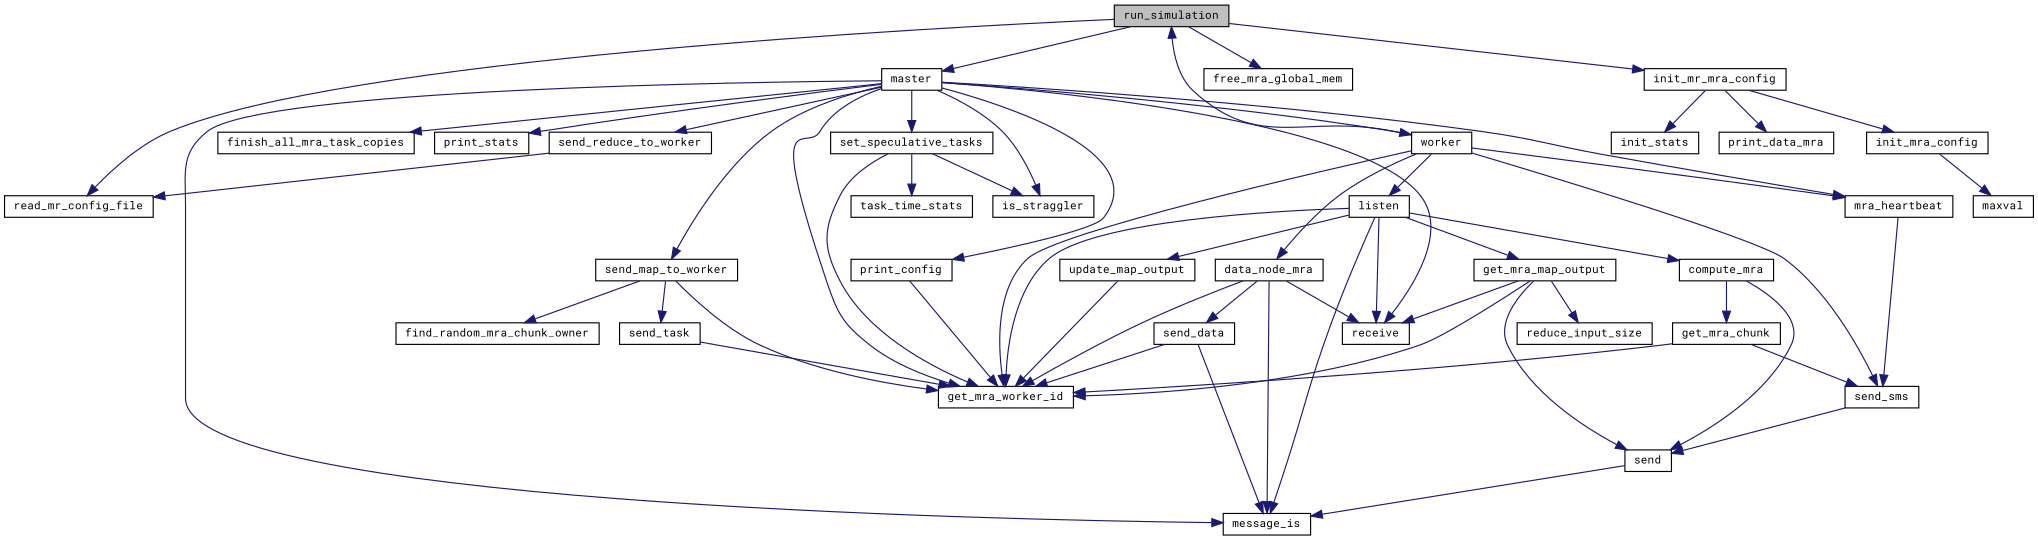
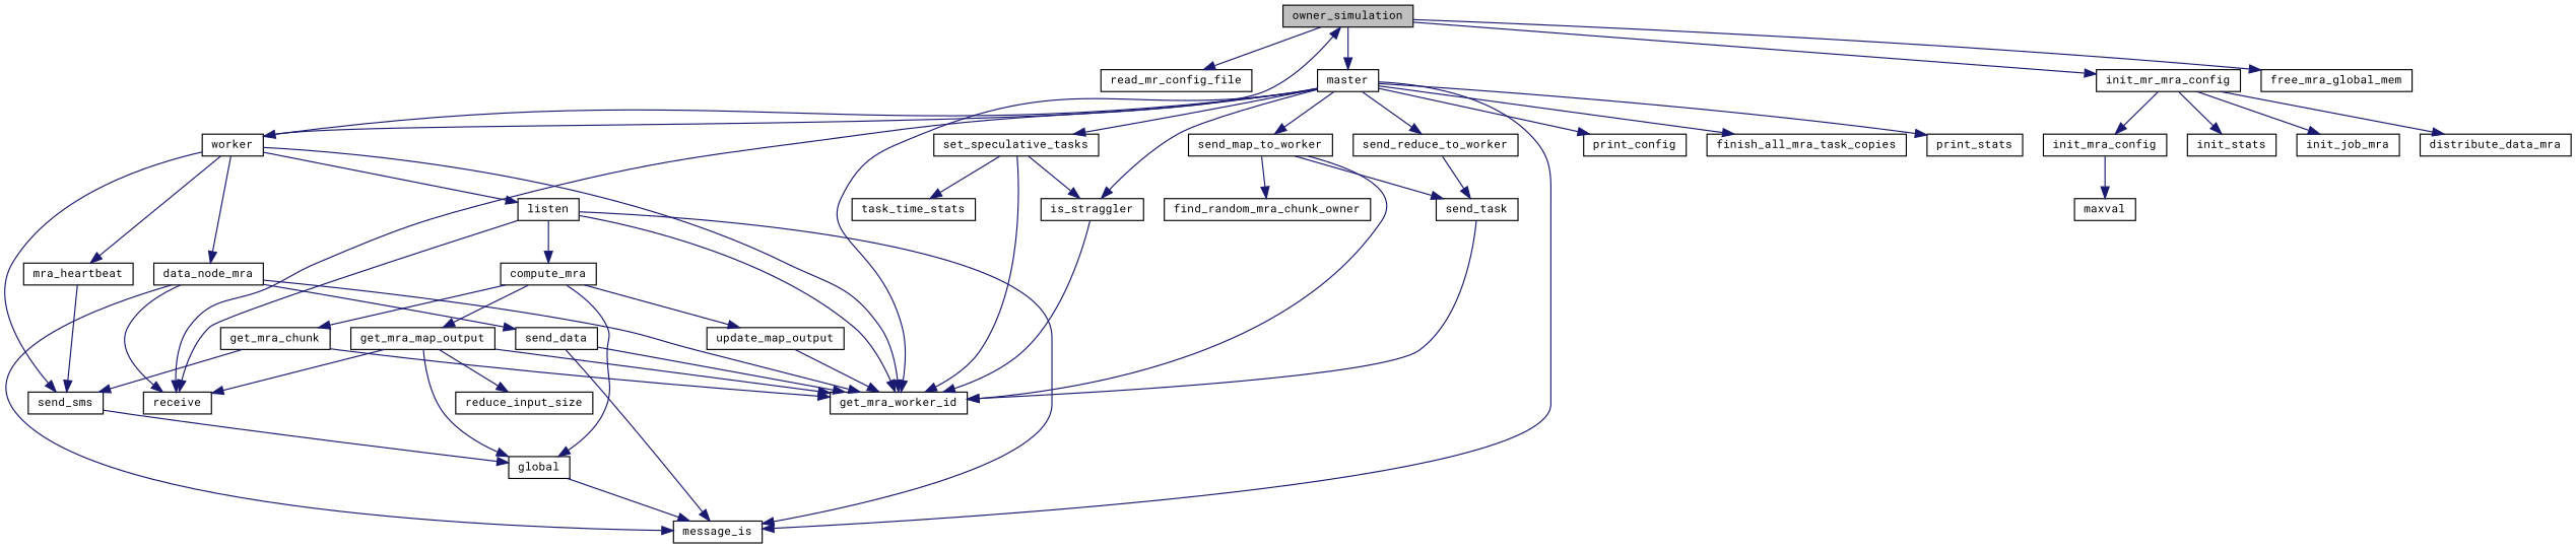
  digraph {
    fontname="Roboto Mono"
    rankdir=TB
    node [color=black fillcolor=white fontname="Roboto Mono" fontsize=10 shape=record style=filled]
    edge [color=midnightblue fontname="Roboto Mono" fontsize=10 labelfontname=FreeSans labelfontsize=10 style=solid]
-   n1 [fillcolor=grey75 fontcolor=black height=0.2 label=run_simulation width=0.4]
+   n1 [fillcolor=grey75 fontcolor=black height=0.2 label=owner_simulation width=0.4]
    n2 [height=0.2 label=read_mr_config_file width=0.4]
    n3 [height=0.2 label=master width=0.4]
    n4 [height=0.2 label=init_mr_mra_config width=0.4]
    n5 [height=0.2 label=free_mra_global_mem width=0.4]
    n6 [height=0.2 label=worker width=0.4]
    n7 [height=0.2 label=mra_heartbeat width=0.4]
    n8 [height=0.2 label=message_is width=0.4]
    n9 [height=0.2 label=get_mra_worker_id width=0.4]
    n10 [height=0.2 label=receive width=0.4]
    n11 [height=0.2 label=print_config width=0.4]
    n12 [height=0.2 label=is_straggler width=0.4]
    n13 [height=0.2 label=set_speculative_tasks width=0.4]
    n14 [height=0.2 label=send_map_to_worker width=0.4]
    n15 [height=0.2 label=send_reduce_to_worker width=0.4]
    n16 [height=0.2 label=finish_all_mra_task_copies width=0.4]
    n17 [height=0.2 label=print_stats width=0.4]
    n18 [height=0.2 label=send_sms width=0.4]
    n19 [height=0.2 label=listen width=0.4]
    n20 [height=0.2 label=data_node_mra width=0.4]
    n21 [height=0.2 label=init_mra_config width=0.4]
    n22 [height=0.2 label=init_stats width=0.4]
-   n24 [height=0.2 label=print_data_mra width=0.4]
+   n23 [height=0.2 label=init_job_mra width=0.4]
+   n24 [height=0.2 label=distribute_data_mra width=0.4]
    n25 [height=0.2 label=task_time_stats width=0.4]
    n26 [height=0.2 label=find_random_mra_chunk_owner width=0.4]
    n27 [height=0.2 label=send_task width=0.4]
-   n28 [height=0.2 label=send width=0.4]
+   n28 [height=0.2 label=global width=0.4]
    n29 [height=0.2 label=compute_mra width=0.4]
    n30 [height=0.2 label=send_data width=0.4]
    n31 [height=0.2 label=get_mra_chunk width=0.4]
    n32 [height=0.2 label=get_mra_map_output width=0.4]
    n33 [height=0.2 label=update_map_output width=0.4]
    n34 [height=0.2 label=reduce_input_size width=0.4]
    n35 [height=0.2 label=maxval width=0.4]
    n1 -> n2
    n1 -> n3
    n1 -> n4
    n1 -> n5
    n3 -> n6
-   n3 -> n7
    n3 -> n8
    n3 -> n9
    n3 -> n10
    n3 -> n11
    n3 -> n12
    n3 -> n13
    n3 -> n14
    n3 -> n15
    n3 -> n16
    n3 -> n17
    n4 -> n21
    n4 -> n22
+   n4 -> n23
    n4 -> n24
    n6 -> n1
    n6 -> n7
    n6 -> n9
    n6 -> n18
    n6 -> n19
    n6 -> n20
    n7 -> n18
-   n11 -> n9
+   n12 -> n9
    n13 -> n9
    n13 -> n12
    n13 -> n25
    n14 -> n9
    n14 -> n26
    n14 -> n27
-   n15 -> n2
+   n15 -> n27
    n18 -> n28
    n19 -> n8
    n19 -> n9
    n19 -> n10
    n19 -> n29
    n20 -> n8
    n20 -> n9
    n20 -> n10
    n20 -> n30
    n21 -> n35
    n27 -> n9
    n28 -> n8
    n29 -> n28
    n29 -> n31
-   n19 -> n32
-   n19 -> n33
+   n29 -> n32
+   n29 -> n33
    n30 -> n8
    n30 -> n9
    n31 -> n9
    n31 -> n18
    n32 -> n9
    n32 -> n10
    n32 -> n28
    n32 -> n34
    n33 -> n9
  }
